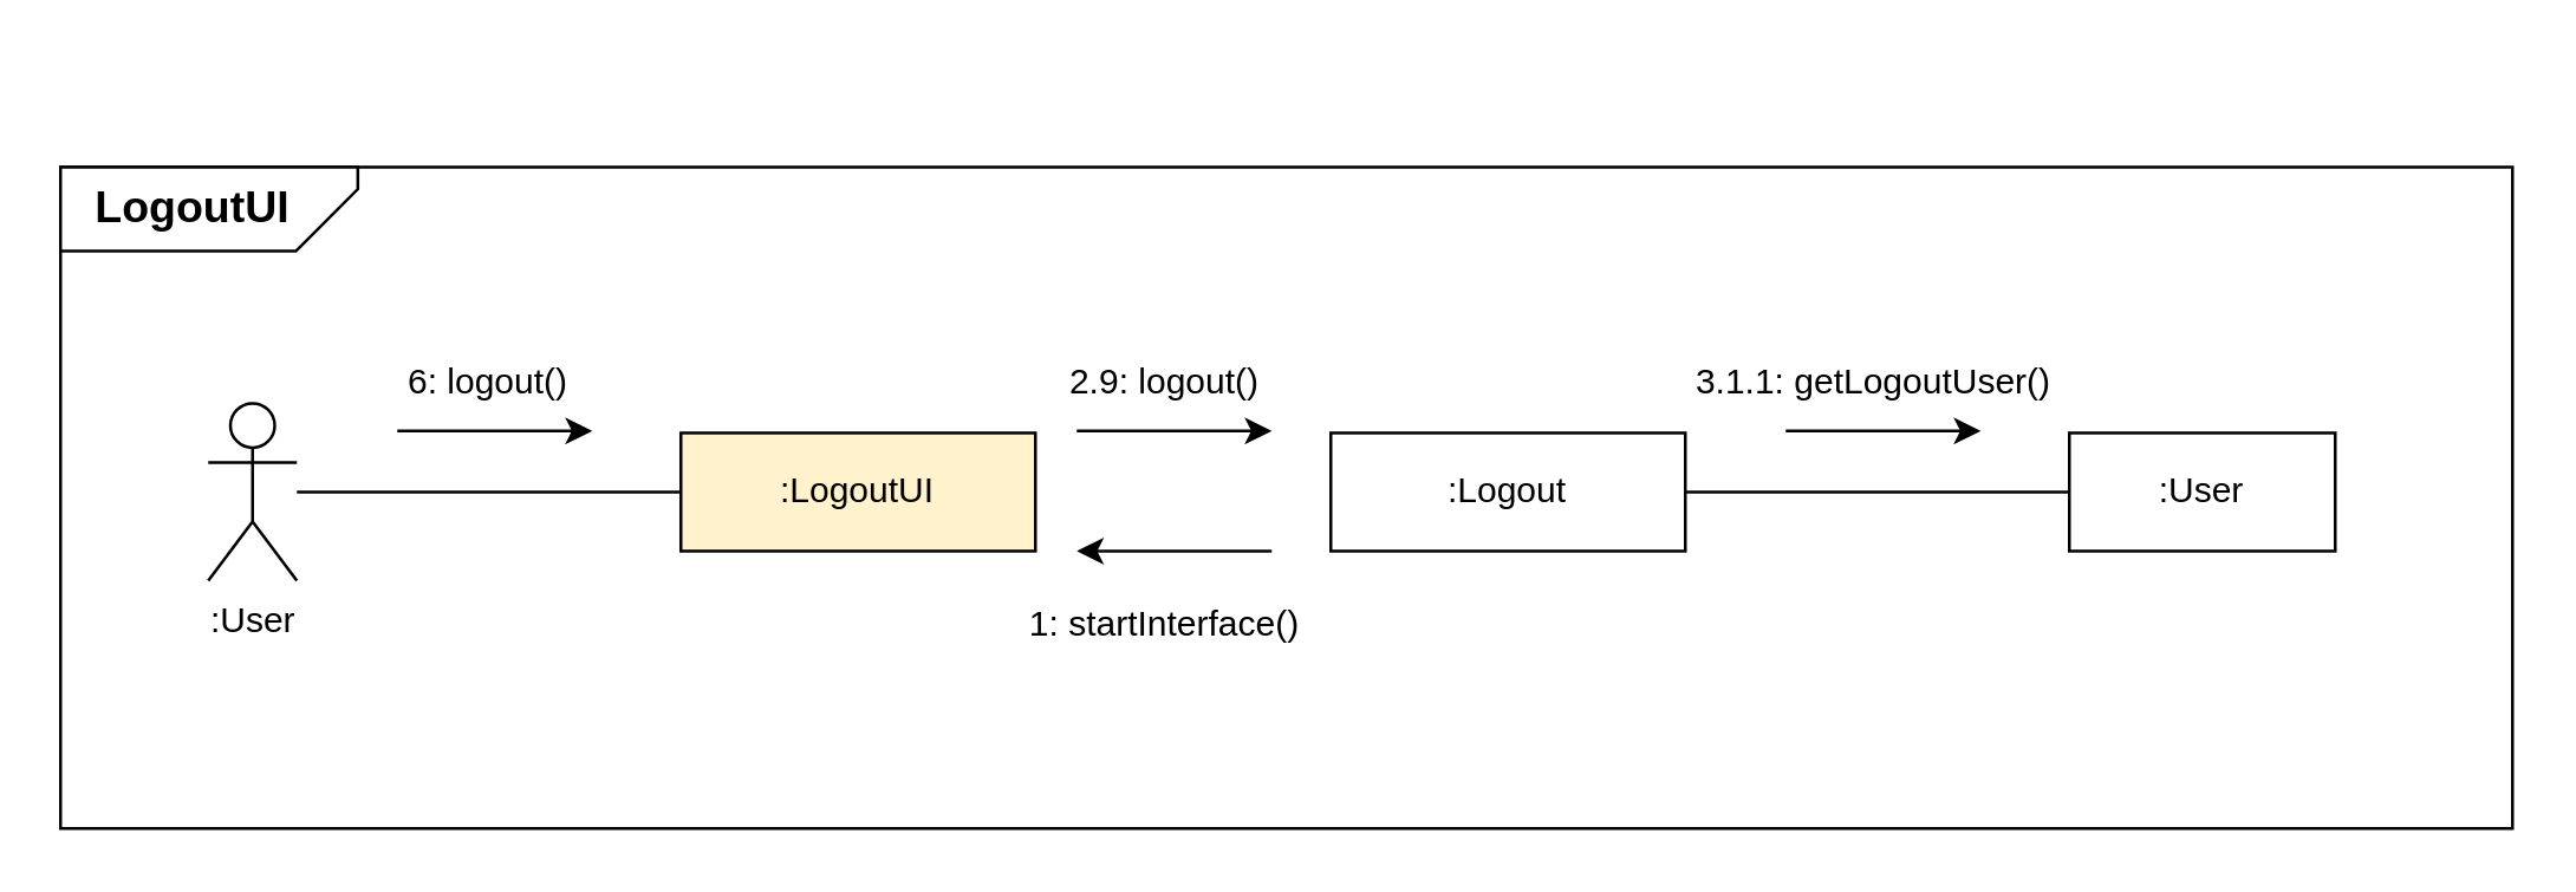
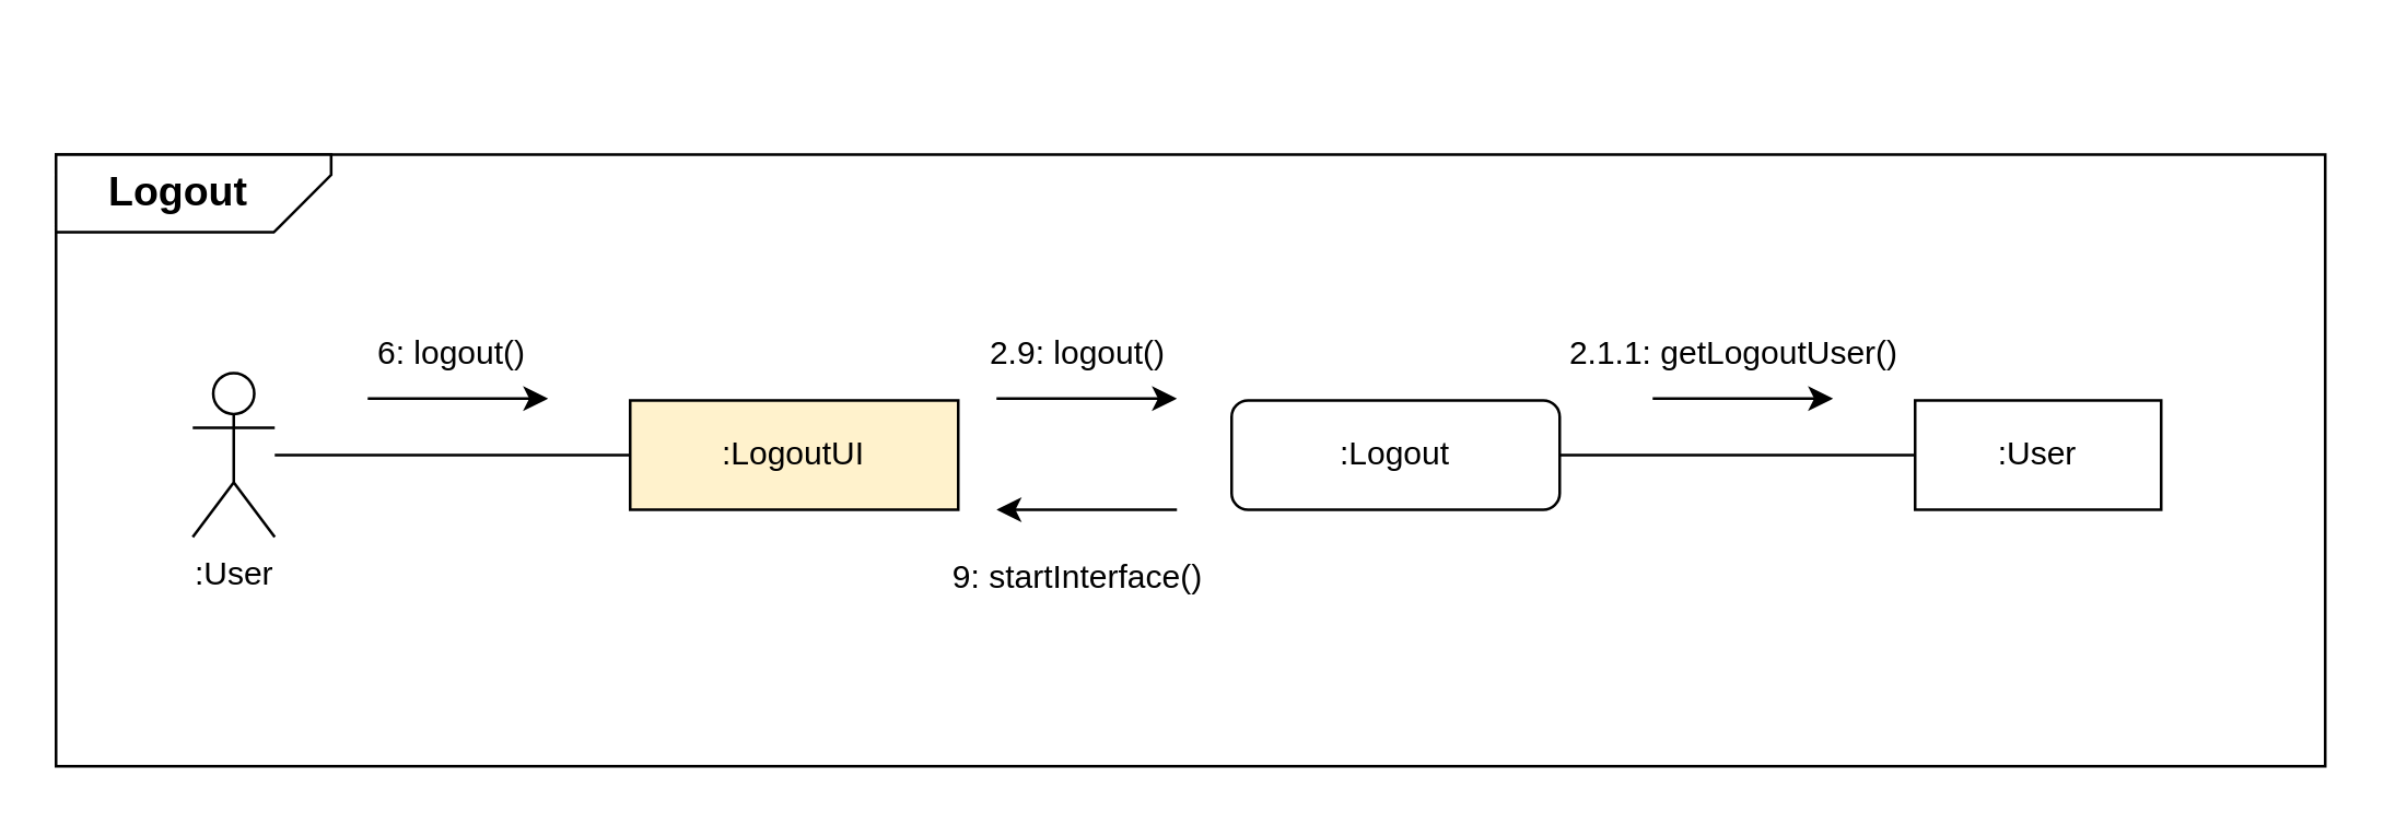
  <mxCell id="0" />
  <mxCell id="1" parent="0" />
  <mxCell id="2" value="" style="rounded=0;whiteSpace=wrap;html=1;" parent="1" vertex="1"><mxGeometry x="20" y="56.09" width="830" height="223.91" as="geometry" /></mxCell>
  <mxCell id="3" value=":User" style="shape=umlActor;verticalLabelPosition=bottom;verticalAlign=top;html=1;outlineConnect=0;" parent="1" vertex="1"><mxGeometry x="70" y="136.085" width="30" height="60" as="geometry" /></mxCell>
  <mxCell id="4" value=":LogoutUI" style="rounded=0;whiteSpace=wrap;html=1;fillColor=#fff2cc;" parent="1" vertex="1"><mxGeometry x="230" y="146.085" width="120" height="40" as="geometry" /></mxCell>
- <mxCell id="5" value=":Logout" style="rounded=0;whiteSpace=wrap;html=1;" parent="1" vertex="1"><mxGeometry x="450" y="146.085" width="120" height="40" as="geometry" /></mxCell>
+ <mxCell id="5" value=":Logout" style="whiteSpace=wrap;html=1;rounded=1;" parent="1" vertex="1"><mxGeometry x="450" y="146.085" width="120" height="40" as="geometry" /></mxCell>
  <mxCell id="6" value="" style="endArrow=none;html=1;rounded=0;entryX=0;entryY=0.5;entryDx=0;entryDy=0;" parent="1" source="3" target="4" edge="1"><mxGeometry width="50" height="50" relative="1" as="geometry"><mxPoint x="390" y="216.085" as="sourcePoint" /><mxPoint x="440" y="166.085" as="targetPoint" /></mxGeometry></mxCell>
  <mxCell id="7" value=":User" style="rounded=0;whiteSpace=wrap;html=1;" parent="1" vertex="1"><mxGeometry x="700" y="146.085" width="90" height="40" as="geometry" /></mxCell>
  <mxCell id="8" value="" style="endArrow=none;html=1;rounded=0;entryX=1;entryY=0.5;entryDx=0;entryDy=0;exitX=0;exitY=0.5;exitDx=0;exitDy=0;" parent="1" source="7" target="5" edge="1"><mxGeometry width="50" height="50" relative="1" as="geometry"><mxPoint x="620" y="296.085" as="sourcePoint" /><mxPoint x="450" y="166.085" as="targetPoint" /></mxGeometry></mxCell>
  <mxCell id="9" value="" style="endArrow=classic;html=1;rounded=0;" parent="1" edge="1"><mxGeometry width="50" height="50" relative="1" as="geometry"><mxPoint x="430" y="186.085" as="sourcePoint" /><mxPoint x="364" y="186.085" as="targetPoint" /></mxGeometry></mxCell>
  <mxCell id="10" value="" style="group" parent="1" vertex="1" connectable="0"><mxGeometry x="20.005" y="76.09" width="167.5" height="82.82" as="geometry" /></mxCell>
  <mxCell id="11" value="" style="shape=card;whiteSpace=wrap;html=1;rotation=90;direction=south;size=21;" parent="10" vertex="1"><mxGeometry x="36.09" y="-56.09" width="28.44" height="100.64" as="geometry" /></mxCell>
- <mxCell id="12" value="&lt;span style=&quot;font-size: 15px;&quot;&gt;&lt;b&gt;LogoutUI&lt;/b&gt;&lt;/span&gt;" style="text;html=1;align=center;verticalAlign=middle;whiteSpace=wrap;rounded=0;" parent="10" vertex="1"><mxGeometry x="0.005" y="-21.995" width="90" height="30" as="geometry" /></mxCell>
- <mxCell id="13" value="1: startInterface()" style="text;html=1;align=center;verticalAlign=middle;whiteSpace=wrap;rounded=0;" parent="1" vertex="1"><mxGeometry x="334" y="196.085" width="120" height="30" as="geometry" /></mxCell>
+ <mxCell id="12" value="&lt;span style=&quot;font-size: 15px;&quot;&gt;&lt;b&gt;Logout&lt;/b&gt;&lt;/span&gt;" style="text;html=1;align=center;verticalAlign=middle;whiteSpace=wrap;rounded=0;" parent="10" vertex="1"><mxGeometry x="0.005" y="-21.995" width="90" height="30" as="geometry" /></mxCell>
+ <mxCell id="13" value="9: startInterface()" style="text;html=1;align=center;verticalAlign=middle;whiteSpace=wrap;rounded=0;" parent="1" vertex="1"><mxGeometry x="334" y="196.085" width="120" height="30" as="geometry" /></mxCell>
  <mxCell id="14" value="" style="endArrow=classic;html=1;rounded=0;" parent="1" edge="1"><mxGeometry width="50" height="50" relative="1" as="geometry"><mxPoint x="364" y="145.415" as="sourcePoint" /><mxPoint x="430" y="145.415" as="targetPoint" /></mxGeometry></mxCell>
  <mxCell id="15" value="" style="endArrow=classic;html=1;rounded=0;" parent="1" edge="1"><mxGeometry width="50" height="50" relative="1" as="geometry"><mxPoint x="134" y="145.415" as="sourcePoint" /><mxPoint x="200" y="145.415" as="targetPoint" /></mxGeometry></mxCell>
  <mxCell id="16" value="6: logout()" style="text;html=1;align=center;verticalAlign=middle;whiteSpace=wrap;rounded=0;" parent="1" vertex="1"><mxGeometry x="100" y="114.085" width="130" height="30" as="geometry" /></mxCell>
  <mxCell id="17" value="2.9: logout()" style="text;html=1;align=center;verticalAlign=middle;whiteSpace=wrap;rounded=0;" parent="1" vertex="1"><mxGeometry x="321" y="114.085" width="146" height="30" as="geometry" /></mxCell>
  <mxCell id="18" value="" style="endArrow=classic;html=1;rounded=0;" parent="1" edge="1"><mxGeometry width="50" height="50" relative="1" as="geometry"><mxPoint x="604" y="145.415" as="sourcePoint" /><mxPoint x="670" y="145.415" as="targetPoint" /></mxGeometry></mxCell>
- <mxCell id="19" value="3.1.1: getLogoutUser()" style="text;html=1;align=center;verticalAlign=middle;whiteSpace=wrap;rounded=0;" parent="1" vertex="1"><mxGeometry x="561" y="114.085" width="146" height="30" as="geometry" /></mxCell>
+ <mxCell id="19" value="2.1.1: getLogoutUser()" style="text;html=1;align=center;verticalAlign=middle;whiteSpace=wrap;rounded=0;" parent="1" vertex="1"><mxGeometry x="561" y="114.085" width="146" height="30" as="geometry" /></mxCell>
